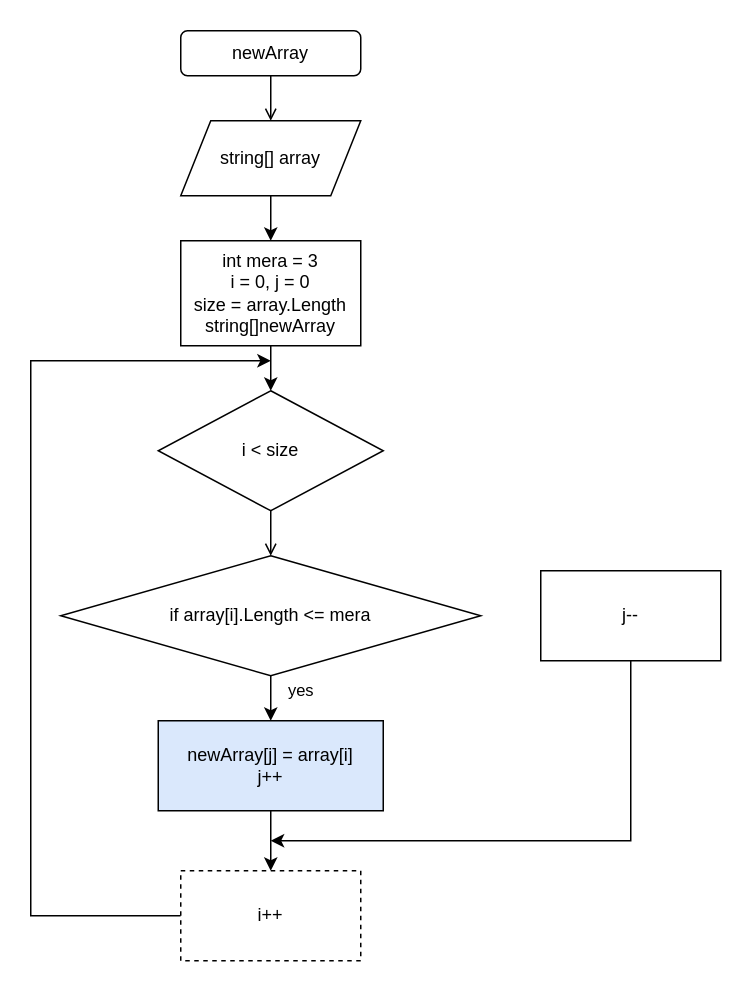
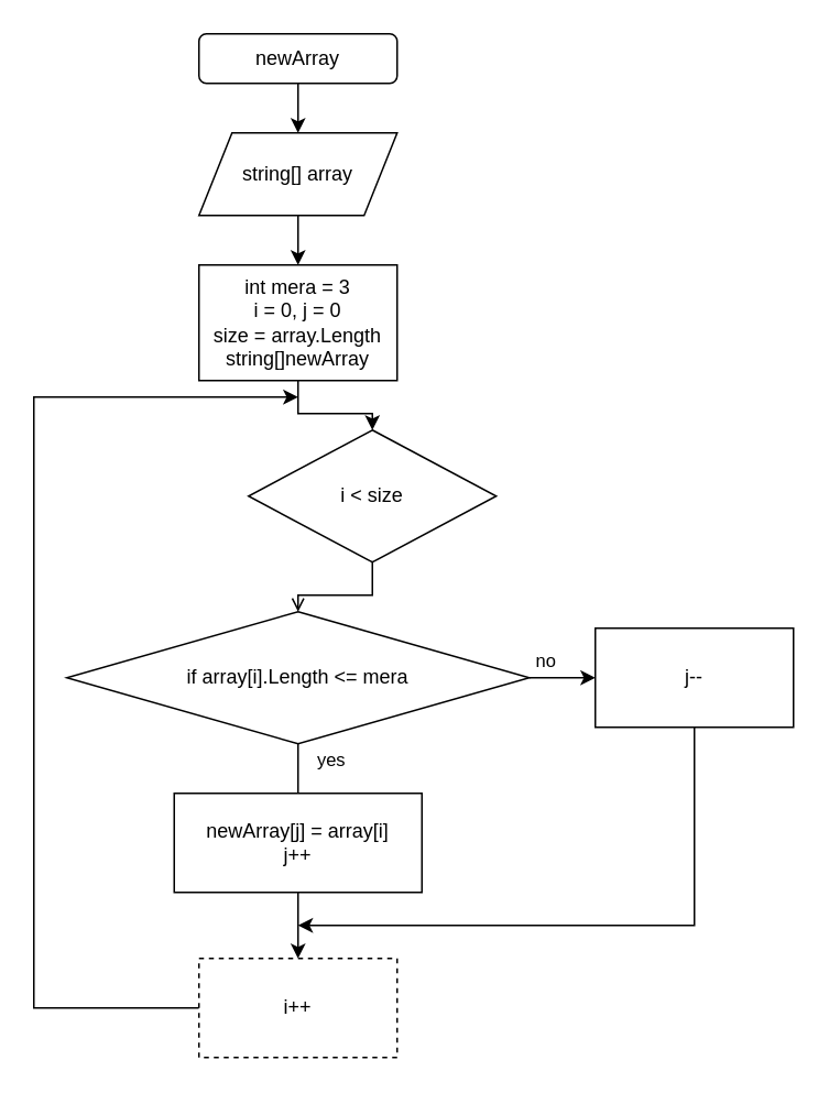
  <mxCell id="0" />
  <mxCell id="1" parent="0" />
- <mxCell id="2" value="" style="edgeStyle=orthogonalEdgeStyle;rounded=0;orthogonalLoop=1;jettySize=auto;html=1;endArrow=open;" edge="1" parent="1" source="3" target="5"><mxGeometry relative="1" as="geometry" /></mxCell>
+ <mxCell id="2" value="" style="edgeStyle=orthogonalEdgeStyle;rounded=0;orthogonalLoop=1;jettySize=auto;html=1;" edge="1" parent="1" source="3" target="5"><mxGeometry relative="1" as="geometry" /></mxCell>
  <mxCell id="3" value="newArray" style="rounded=1;whiteSpace=wrap;html=1;" vertex="1" parent="1"><mxGeometry x="120" y="20" width="120" height="30" as="geometry" /></mxCell>
  <mxCell id="4" value="" style="edgeStyle=orthogonalEdgeStyle;rounded=0;orthogonalLoop=1;jettySize=auto;html=1;" edge="1" parent="1" source="5" target="7"><mxGeometry relative="1" as="geometry" /></mxCell>
  <mxCell id="5" value="string[] array" style="shape=parallelogram;perimeter=parallelogramPerimeter;whiteSpace=wrap;html=1;fixedSize=1;" vertex="1" parent="1"><mxGeometry x="120" y="80" width="120" height="50" as="geometry" /></mxCell>
  <mxCell id="6" value="" style="edgeStyle=orthogonalEdgeStyle;rounded=0;orthogonalLoop=1;jettySize=auto;html=1;" edge="1" parent="1" source="7" target="9"><mxGeometry relative="1" as="geometry" /></mxCell>
  <mxCell id="7" value="int mera = 3&lt;br&gt;i = 0, j = 0&lt;br&gt;size = array.Length&lt;br&gt;string[]newArray" style="rounded=0;whiteSpace=wrap;html=1;" vertex="1" parent="1"><mxGeometry x="120" y="160" width="120" height="70" as="geometry" /></mxCell>
  <mxCell id="8" value="" style="edgeStyle=orthogonalEdgeStyle;rounded=0;orthogonalLoop=1;jettySize=auto;html=1;endArrow=open;" edge="1" parent="1" source="9" target="12"><mxGeometry relative="1" as="geometry" /></mxCell>
- <mxCell id="9" value="i &amp;lt; size" style="rhombus;whiteSpace=wrap;html=1;" vertex="1" parent="1"><mxGeometry x="105" y="260" width="150" height="80" as="geometry" /></mxCell>
- <mxCell id="10" value="yes" style="edgeStyle=orthogonalEdgeStyle;rounded=0;orthogonalLoop=1;jettySize=auto;html=1;" edge="1" parent="1" source="12" target="14"><mxGeometry x="0.2" y="20" relative="1" as="geometry"><mxPoint as="offset" /></mxGeometry></mxCell>
+ <mxCell id="9" value="i &amp;lt; size" style="rhombus;whiteSpace=wrap;html=1;" vertex="1" parent="1"><mxGeometry x="150" y="260" width="150" height="80" as="geometry" /></mxCell>
+ <mxCell id="10" value="yes" style="edgeStyle=orthogonalEdgeStyle;rounded=0;orthogonalLoop=1;jettySize=auto;html=1;endArrow=none;" edge="1" parent="1" source="12" target="14"><mxGeometry x="0.2" y="20" relative="1" as="geometry"><mxPoint as="offset" /></mxGeometry></mxCell>
+ <mxCell id="11" value="no" style="edgeStyle=orthogonalEdgeStyle;rounded=0;orthogonalLoop=1;jettySize=auto;html=1;" edge="1" parent="1" source="12" target="16"><mxGeometry x="-0.5" y="10" relative="1" as="geometry"><mxPoint as="offset" /></mxGeometry></mxCell>
  <mxCell id="12" value="if array[i].Length &amp;lt;= mera" style="rhombus;whiteSpace=wrap;html=1;" vertex="1" parent="1"><mxGeometry x="40" y="370" width="280" height="80" as="geometry" /></mxCell>
  <mxCell id="13" value="" style="edgeStyle=orthogonalEdgeStyle;rounded=0;orthogonalLoop=1;jettySize=auto;html=1;" edge="1" parent="1" source="14" target="18"><mxGeometry relative="1" as="geometry" /></mxCell>
- <mxCell id="14" value="newArray[j] = array[i]&lt;br&gt;j++" style="whiteSpace=wrap;html=1;fillColor=#dae8fc;" vertex="1" parent="1"><mxGeometry x="105" y="480" width="150" height="60" as="geometry" /></mxCell>
+ <mxCell id="14" value="newArray[j] = array[i]&lt;br&gt;j++" style="whiteSpace=wrap;html=1;" vertex="1" parent="1"><mxGeometry x="105" y="480" width="150" height="60" as="geometry" /></mxCell>
  <mxCell id="15" value="" style="edgeStyle=orthogonalEdgeStyle;rounded=0;orthogonalLoop=1;jettySize=auto;html=1;" edge="1" parent="1" source="16"><mxGeometry relative="1" as="geometry"><mxPoint x="180" y="560" as="targetPoint" /><Array as="points"><mxPoint x="420" y="560" /></Array></mxGeometry></mxCell>
  <mxCell id="16" value="j--" style="whiteSpace=wrap;html=1;" vertex="1" parent="1"><mxGeometry x="360" y="380" width="120" height="60" as="geometry" /></mxCell>
  <mxCell id="17" value="" style="edgeStyle=orthogonalEdgeStyle;rounded=0;orthogonalLoop=1;jettySize=auto;html=1;exitX=0;exitY=0.5;exitDx=0;exitDy=0;" edge="1" parent="1" source="18"><mxGeometry relative="1" as="geometry"><mxPoint x="-30" y="630" as="sourcePoint" /><mxPoint x="180" y="240" as="targetPoint" /><Array as="points"><mxPoint x="20" y="610" /><mxPoint x="20" y="240" /><mxPoint x="180" y="240" /></Array></mxGeometry></mxCell>
  <mxCell id="18" value="i++" style="whiteSpace=wrap;html=1;dashed=1;" vertex="1" parent="1"><mxGeometry x="120" y="580" width="120" height="60" as="geometry" /></mxCell>
